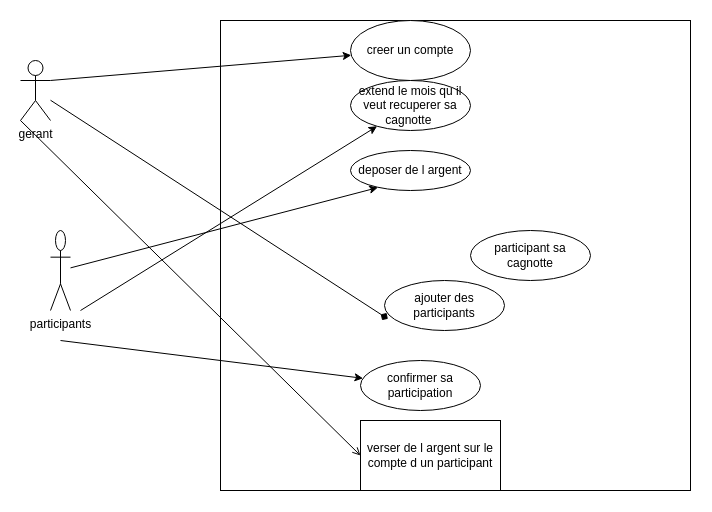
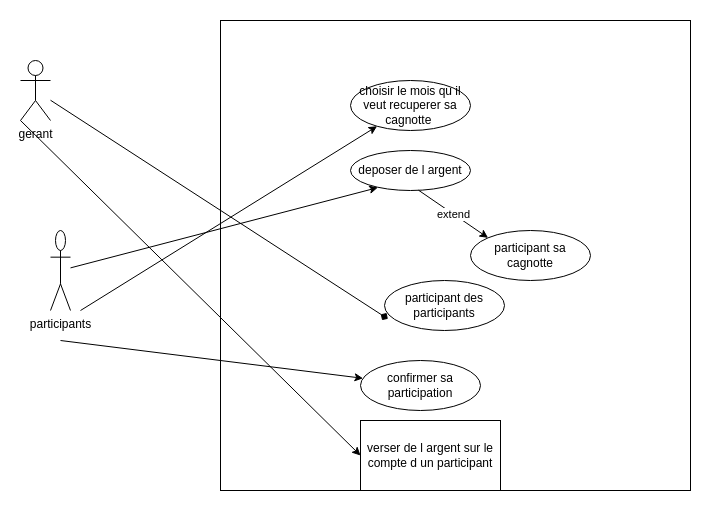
  <mxCell id="0" />
  <mxCell id="1" parent="0" />
  <mxCell id="2" value="participants" style="shape=umlActor;verticalLabelPosition=bottom;verticalAlign=top;html=1;outlineConnect=0;" parent="1" vertex="1"><mxGeometry x="50" y="230" width="20" height="80" as="geometry" /></mxCell>
  <mxCell id="3" value="" style="whiteSpace=wrap;html=1;aspect=fixed;" parent="1" vertex="1"><mxGeometry x="220" y="20" width="470" height="470" as="geometry" /></mxCell>
- <mxCell id="4" value="creer un compte" style="ellipse;whiteSpace=wrap;html=1;" parent="1" vertex="1"><mxGeometry x="350" y="20" width="120" height="60" as="geometry" /></mxCell>
- <mxCell id="5" value="extend le mois qu il veut recuperer sa cagnotte&amp;nbsp;" style="ellipse;whiteSpace=wrap;html=1;" parent="1" vertex="1"><mxGeometry x="350" y="80" width="120" height="50" as="geometry" /></mxCell>
+ <mxCell id="5" value="choisir le mois qu il veut recuperer sa cagnotte&amp;nbsp;" style="ellipse;whiteSpace=wrap;html=1;" parent="1" vertex="1"><mxGeometry x="350" y="80" width="120" height="50" as="geometry" /></mxCell>
  <mxCell id="6" value="deposer de l argent" style="ellipse;whiteSpace=wrap;html=1;" parent="1" vertex="1"><mxGeometry x="350" y="150" width="120" height="40" as="geometry" /></mxCell>
  <mxCell id="7" value="participant sa cagnotte" style="ellipse;whiteSpace=wrap;html=1;" parent="1" vertex="1"><mxGeometry x="470" y="230" width="120" height="50" as="geometry" /></mxCell>
- <mxCell id="8" value="ajouter des participants" style="ellipse;whiteSpace=wrap;html=1;" parent="1" vertex="1"><mxGeometry x="384" y="280" width="120" height="50" as="geometry" /></mxCell>
+ <mxCell id="8" value="participant des participants" style="ellipse;whiteSpace=wrap;html=1;" parent="1" vertex="1"><mxGeometry x="384" y="280" width="120" height="50" as="geometry" /></mxCell>
  <mxCell id="9" value="confirmer sa participation" style="ellipse;whiteSpace=wrap;html=1;" parent="1" vertex="1"><mxGeometry x="360" y="360" width="120" height="50" as="geometry" /></mxCell>
  <mxCell id="10" value="gerant" style="shape=umlActor;verticalLabelPosition=bottom;verticalAlign=top;html=1;outlineConnect=0;" parent="1" vertex="1"><mxGeometry x="20" y="60" width="30" height="60" as="geometry" /></mxCell>
  <mxCell id="11" value="" style="endArrow=diamond;html=1;entryX=0.028;entryY=0.767;entryDx=0;entryDy=0;entryPerimeter=0;" parent="1" source="10" target="8" edge="1"><mxGeometry width="50" height="50" relative="1" as="geometry"><mxPoint x="80" y="190" as="sourcePoint" /><mxPoint x="130" y="140" as="targetPoint" /></mxGeometry></mxCell>
- <mxCell id="12" value="" style="endArrow=classic;html=1;exitX=1;exitY=0.333;exitDx=0;exitDy=0;exitPerimeter=0;" parent="1" source="10" target="4" edge="1"><mxGeometry width="50" height="50" relative="1" as="geometry"><mxPoint x="110" y="130" as="sourcePoint" /><mxPoint x="160" y="80" as="targetPoint" /></mxGeometry></mxCell>
  <mxCell id="13" value="" style="endArrow=classic;html=1;" parent="1" target="5" edge="1"><mxGeometry width="50" height="50" relative="1" as="geometry"><mxPoint x="80" y="310" as="sourcePoint" /><mxPoint x="130" y="260" as="targetPoint" /></mxGeometry></mxCell>
  <mxCell id="14" value="" style="endArrow=classic;html=1;entryX=0.228;entryY=0.927;entryDx=0;entryDy=0;entryPerimeter=0;" parent="1" source="2" target="6" edge="1"><mxGeometry width="50" height="50" relative="1" as="geometry"><mxPoint x="60" y="400" as="sourcePoint" /><mxPoint x="110" y="350" as="targetPoint" /></mxGeometry></mxCell>
  <mxCell id="15" value="" style="endArrow=classic;html=1;" parent="1" target="9" edge="1"><mxGeometry width="50" height="50" relative="1" as="geometry"><mxPoint x="60" y="340" as="sourcePoint" /><mxPoint x="110" y="380" as="targetPoint" /></mxGeometry></mxCell>
  <mxCell id="16" value="verser de l argent sur le compte d un participant" style="whiteSpace=wrap;html=1;rounded=0;" parent="1" vertex="1"><mxGeometry x="360" y="420" width="140" height="70" as="geometry" /></mxCell>
- <mxCell id="17" value="" style="endArrow=open;html=1;exitX=0;exitY=1;exitDx=0;exitDy=0;exitPerimeter=0;entryX=0;entryY=0.5;entryDx=0;entryDy=0;" parent="1" source="10" target="16" edge="1"><mxGeometry width="50" height="50" relative="1" as="geometry"><mxPoint x="0" y="250" as="sourcePoint" /><mxPoint x="50" y="200" as="targetPoint" /></mxGeometry></mxCell>
+ <mxCell id="17" value="" style="endArrow=classic;html=1;exitX=0;exitY=1;exitDx=0;exitDy=0;exitPerimeter=0;entryX=0;entryY=0.5;entryDx=0;entryDy=0;" parent="1" source="10" target="16" edge="1"><mxGeometry width="50" height="50" relative="1" as="geometry"><mxPoint x="0" y="250" as="sourcePoint" /><mxPoint x="50" y="200" as="targetPoint" /></mxGeometry></mxCell>
+ <mxCell id="18" value="" style="endArrow=classic;html=1;exitX=0.567;exitY=0.993;exitDx=0;exitDy=0;exitPerimeter=0;entryX=0;entryY=0;entryDx=0;entryDy=0;" parent="1" source="6" target="7" edge="1"><mxGeometry relative="1" as="geometry"><mxPoint x="280" y="240" as="sourcePoint" /><mxPoint x="440" y="240" as="targetPoint" /></mxGeometry></mxCell>
+ <mxCell id="19" value="extend" style="edgeLabel;resizable=0;html=1;align=center;verticalAlign=middle;" parent="18" connectable="0" vertex="1"><mxGeometry relative="1" as="geometry" /></mxCell>
